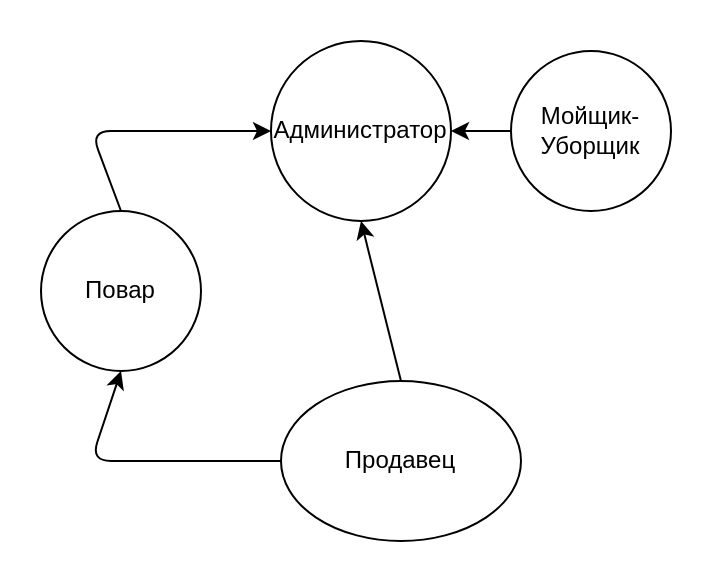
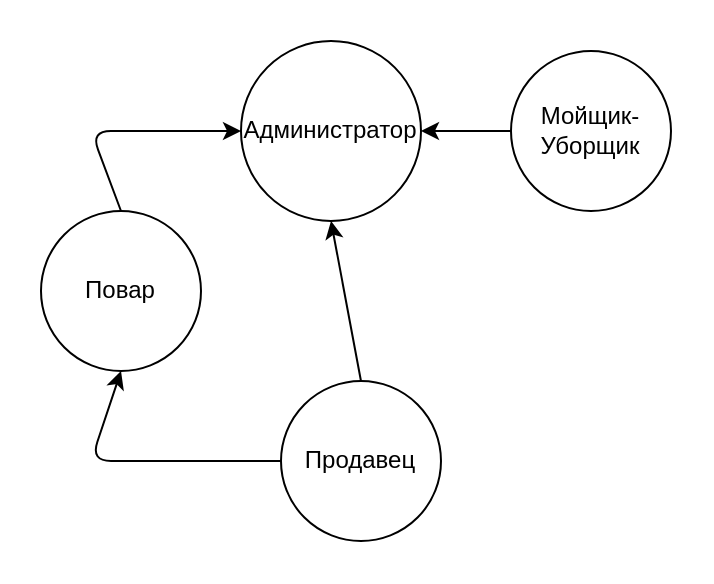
  <mxCell id="0" />
  <mxCell id="1" parent="0" />
  <mxCell id="2" value="Повар" style="ellipse;whiteSpace=wrap;html=1;aspect=fixed;" vertex="1" parent="1"><mxGeometry x="20" y="105" width="80" height="80" as="geometry" /></mxCell>
- <mxCell id="3" value="Продавец" style="ellipse;whiteSpace=wrap;html=1;aspect=fixed;" vertex="1" parent="1"><mxGeometry x="140" y="190" width="120" height="80" as="geometry" /></mxCell>
+ <mxCell id="3" value="Продавец" style="ellipse;whiteSpace=wrap;html=1;aspect=fixed;" vertex="1" parent="1"><mxGeometry x="140" y="190" width="80" height="80" as="geometry" /></mxCell>
  <mxCell id="4" value="Мойщик-Уборщик" style="ellipse;whiteSpace=wrap;html=1;aspect=fixed;" vertex="1" parent="1"><mxGeometry x="255" y="25" width="80" height="80" as="geometry" /></mxCell>
- <mxCell id="5" value="Администратор" style="ellipse;whiteSpace=wrap;html=1;aspect=fixed;" vertex="1" parent="1"><mxGeometry x="135" y="20" width="90" height="90" as="geometry" /></mxCell>
+ <mxCell id="5" value="Администратор" style="ellipse;whiteSpace=wrap;html=1;aspect=fixed;" vertex="1" parent="1"><mxGeometry x="120" y="20" width="90" height="90" as="geometry" /></mxCell>
  <mxCell id="6" value="" style="endArrow=classic;html=1;exitX=0;exitY=0.5;exitDx=0;exitDy=0;entryX=0.5;entryY=1;entryDx=0;entryDy=0;" edge="1" parent="1" source="3" target="2"><mxGeometry width="50" height="50" relative="1" as="geometry"><mxPoint x="265" y="230" as="sourcePoint" /><mxPoint x="315" y="180" as="targetPoint" /><Array as="points"><mxPoint x="45" y="230" /></Array></mxGeometry></mxCell>
  <mxCell id="7" value="" style="endArrow=classic;html=1;exitX=0.5;exitY=0;exitDx=0;exitDy=0;entryX=0.5;entryY=1;entryDx=0;entryDy=0;" edge="1" parent="1" source="3" target="5"><mxGeometry width="50" height="50" relative="1" as="geometry"><mxPoint x="265" y="230" as="sourcePoint" /><mxPoint x="315" y="180" as="targetPoint" /><Array as="points" /></mxGeometry></mxCell>
  <mxCell id="8" value="" style="endArrow=classic;html=1;exitX=0.5;exitY=0;exitDx=0;exitDy=0;entryX=0;entryY=0.5;entryDx=0;entryDy=0;" edge="1" parent="1" source="2" target="5"><mxGeometry width="50" height="50" relative="1" as="geometry"><mxPoint x="265" y="230" as="sourcePoint" /><mxPoint x="315" y="180" as="targetPoint" /><Array as="points"><mxPoint x="45" y="65" /></Array></mxGeometry></mxCell>
  <mxCell id="9" value="" style="endArrow=classic;html=1;entryX=1;entryY=0.5;entryDx=0;entryDy=0;exitX=0;exitY=0.5;exitDx=0;exitDy=0;" edge="1" parent="1" source="4" target="5"><mxGeometry width="50" height="50" relative="1" as="geometry"><mxPoint x="275" y="120" as="sourcePoint" /><mxPoint x="315" y="180" as="targetPoint" /></mxGeometry></mxCell>
